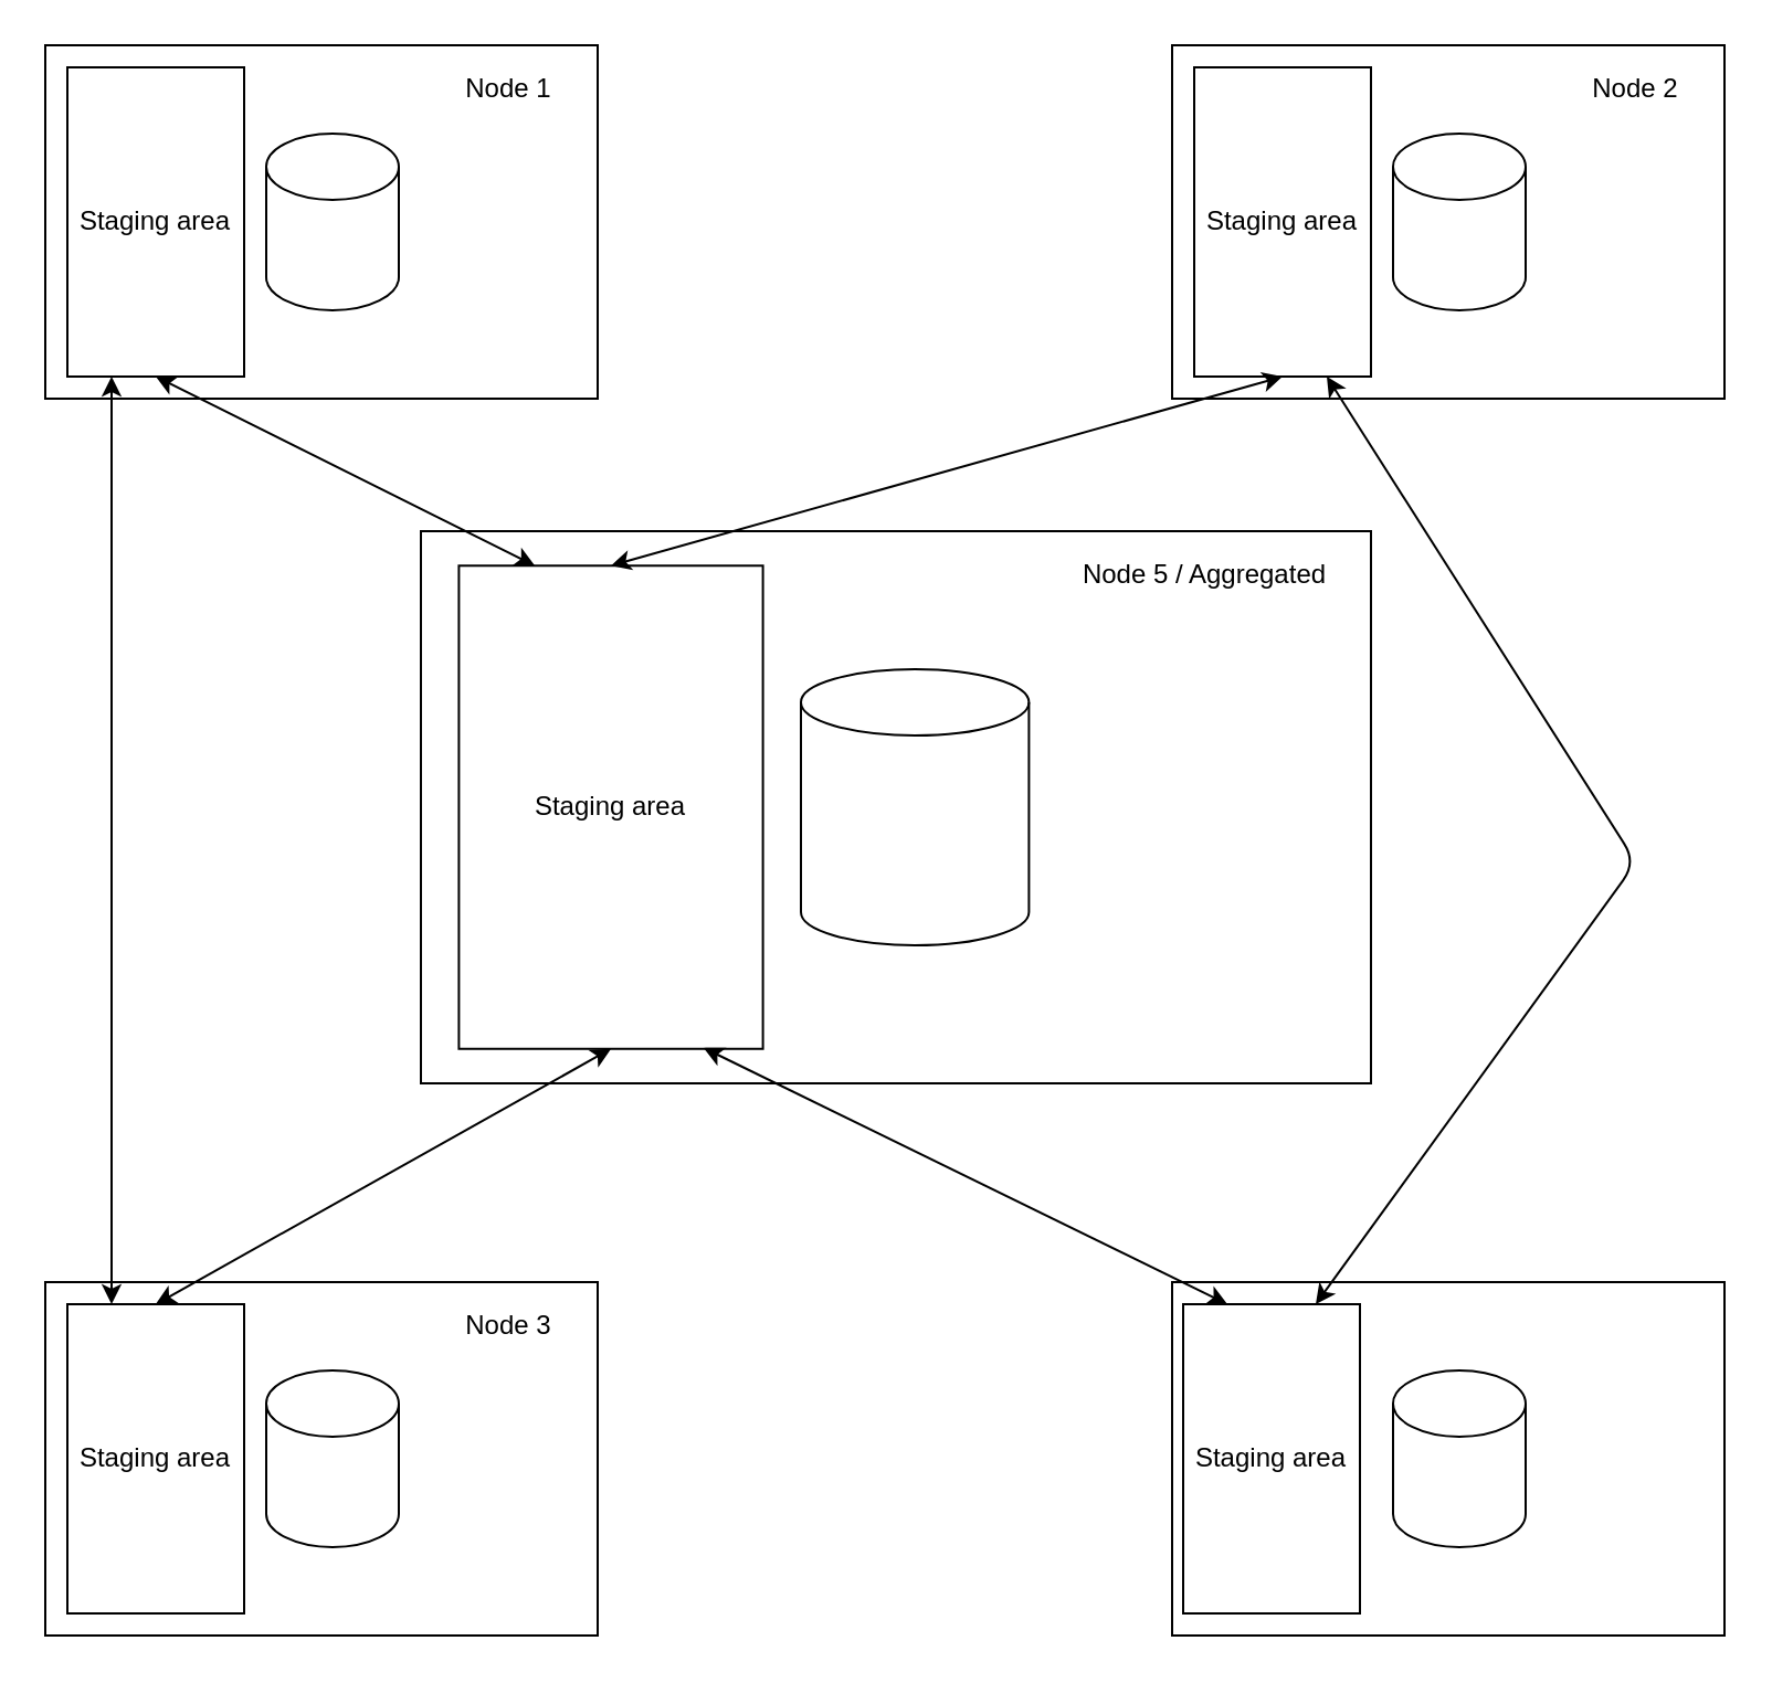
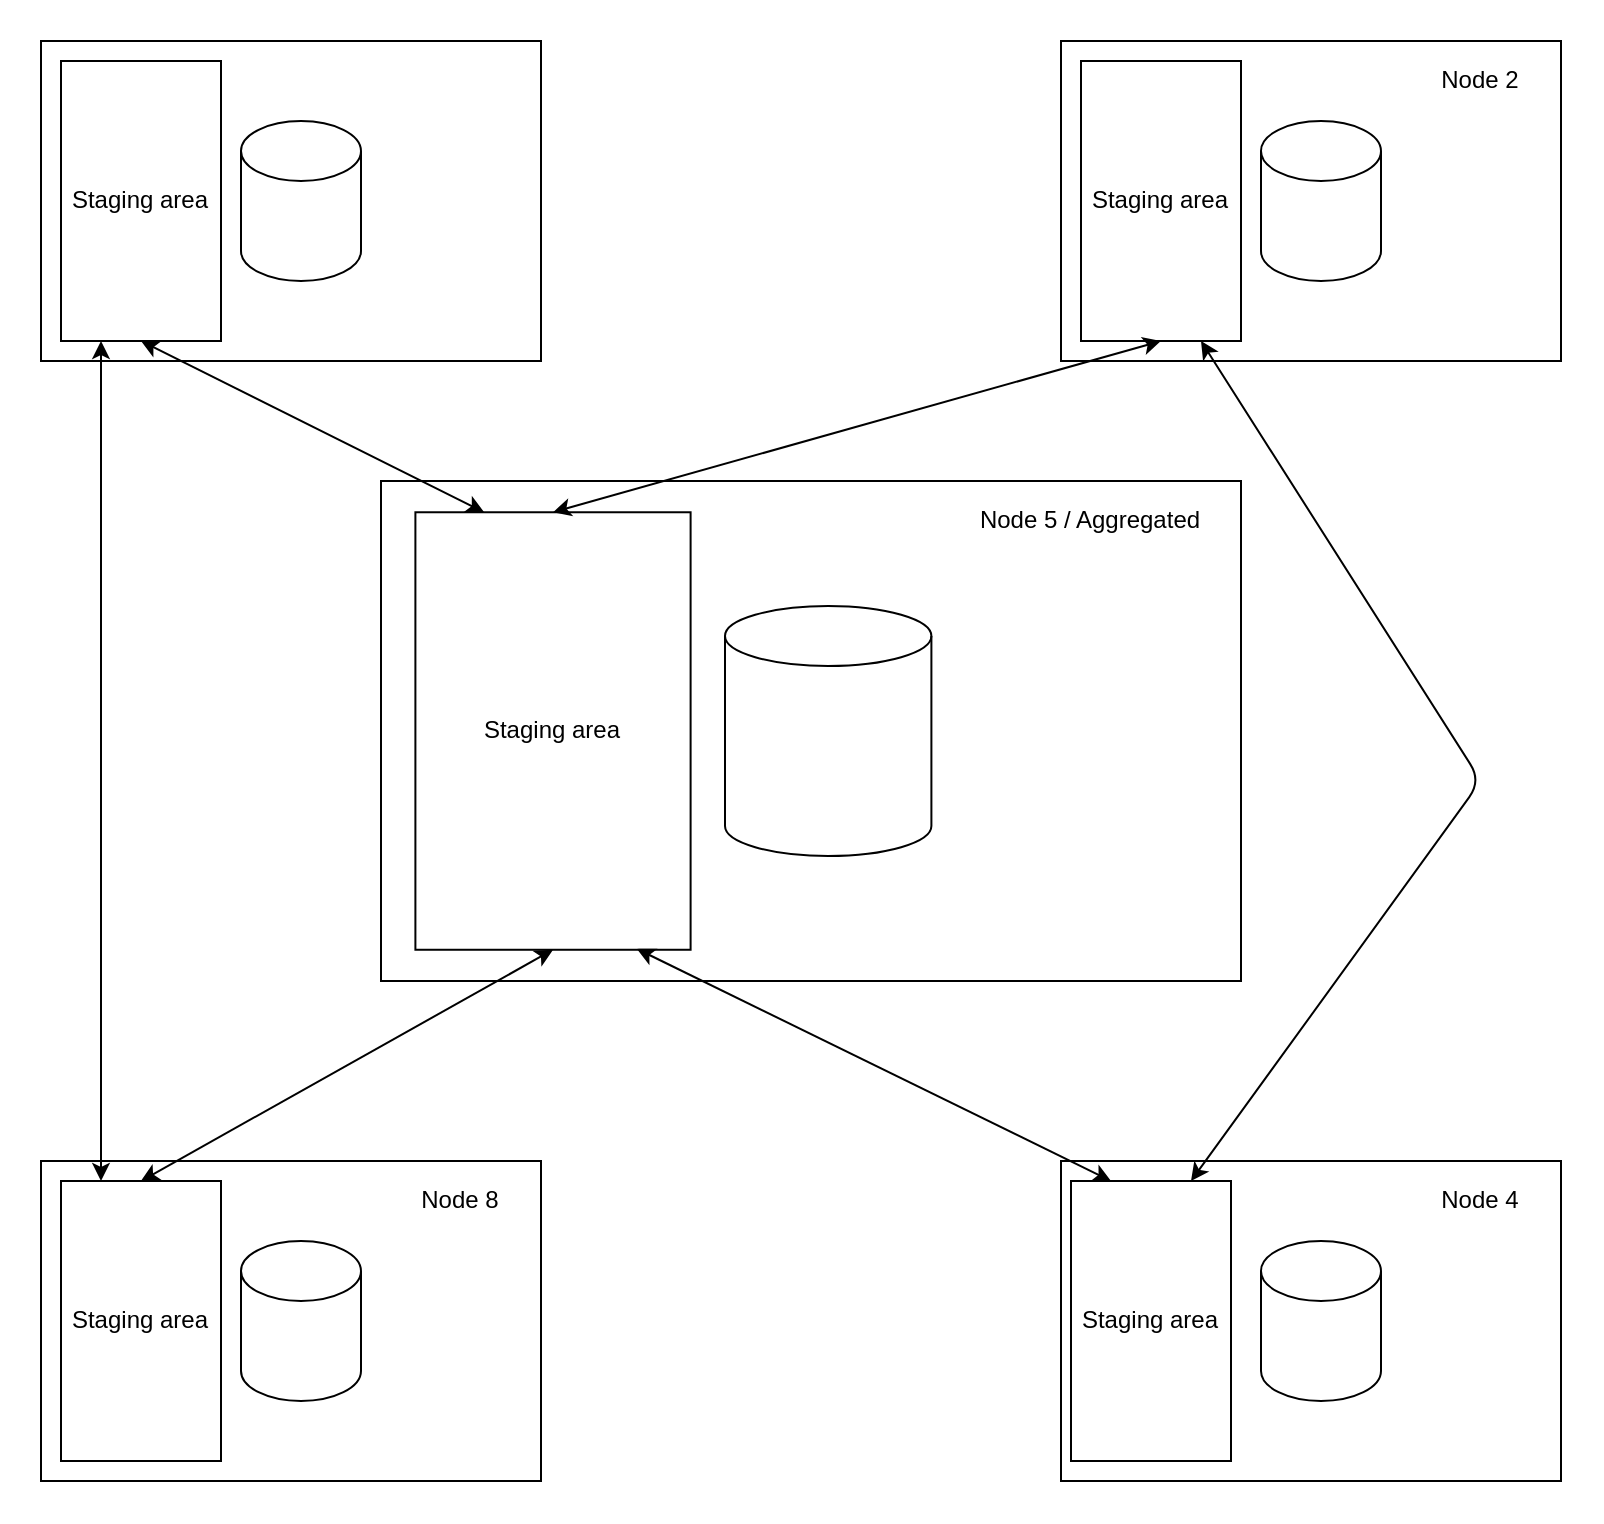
  <mxCell id="0" />
  <mxCell id="1" parent="0" />
  <mxCell id="2" value="" style="group" parent="1" vertex="1" connectable="0"><mxGeometry x="20" y="20" width="250" height="160" as="geometry" /></mxCell>
  <mxCell id="3" value="" style="rounded=0;whiteSpace=wrap;html=1;" parent="2" vertex="1"><mxGeometry width="250" height="160" as="geometry" /></mxCell>
  <mxCell id="4" value="" style="shape=cylinder3;whiteSpace=wrap;html=1;boundedLbl=1;backgroundOutline=1;size=15;" parent="2" vertex="1"><mxGeometry x="100" y="40" width="60" height="80" as="geometry" /></mxCell>
  <mxCell id="5" value="Staging area" style="rounded=0;whiteSpace=wrap;html=1;" parent="2" vertex="1"><mxGeometry x="10" y="10" width="80" height="140" as="geometry" /></mxCell>
  <mxCell id="6" value="" style="group" parent="1" vertex="1" connectable="0"><mxGeometry x="20" y="580" width="250" height="160" as="geometry" /></mxCell>
  <mxCell id="7" value="" style="rounded=0;whiteSpace=wrap;html=1;" parent="6" vertex="1"><mxGeometry width="250" height="160" as="geometry" /></mxCell>
  <mxCell id="8" value="" style="shape=cylinder3;whiteSpace=wrap;html=1;boundedLbl=1;backgroundOutline=1;size=15;" parent="6" vertex="1"><mxGeometry x="100" y="40" width="60" height="80" as="geometry" /></mxCell>
  <mxCell id="9" value="Staging area" style="rounded=0;whiteSpace=wrap;html=1;" parent="6" vertex="1"><mxGeometry x="10" y="10" width="80" height="140" as="geometry" /></mxCell>
- <mxCell id="10" value="Node 3" style="text;html=1;strokeColor=none;fillColor=none;align=center;verticalAlign=middle;whiteSpace=wrap;rounded=0;" parent="6" vertex="1"><mxGeometry x="180" y="10" width="60" height="20" as="geometry" /></mxCell>
+ <mxCell id="10" value="Node 8" style="text;html=1;strokeColor=none;fillColor=none;align=center;verticalAlign=middle;whiteSpace=wrap;rounded=0;" parent="6" vertex="1"><mxGeometry x="180" y="10" width="60" height="20" as="geometry" /></mxCell>
  <mxCell id="11" value="" style="group" parent="1" vertex="1" connectable="0"><mxGeometry x="530" y="20" width="250" height="160" as="geometry" /></mxCell>
  <mxCell id="12" value="" style="rounded=0;whiteSpace=wrap;html=1;" parent="11" vertex="1"><mxGeometry width="250" height="160" as="geometry" /></mxCell>
  <mxCell id="13" value="" style="shape=cylinder3;whiteSpace=wrap;html=1;boundedLbl=1;backgroundOutline=1;size=15;" parent="11" vertex="1"><mxGeometry x="100" y="40" width="60" height="80" as="geometry" /></mxCell>
  <mxCell id="14" value="Staging area" style="rounded=0;whiteSpace=wrap;html=1;" parent="11" vertex="1"><mxGeometry x="10" y="10" width="80" height="140" as="geometry" /></mxCell>
  <mxCell id="15" value="Node 2" style="text;html=1;strokeColor=none;fillColor=none;align=center;verticalAlign=middle;whiteSpace=wrap;rounded=0;" parent="11" vertex="1"><mxGeometry x="180" y="10" width="60" height="20" as="geometry" /></mxCell>
  <mxCell id="16" value="" style="group" parent="1" vertex="1" connectable="0"><mxGeometry x="530" y="580" width="250" height="160" as="geometry" /></mxCell>
  <mxCell id="17" value="" style="rounded=0;whiteSpace=wrap;html=1;" parent="16" vertex="1"><mxGeometry width="250" height="160" as="geometry" /></mxCell>
  <mxCell id="18" value="" style="shape=cylinder3;whiteSpace=wrap;html=1;boundedLbl=1;backgroundOutline=1;size=15;" parent="16" vertex="1"><mxGeometry x="100" y="40" width="60" height="80" as="geometry" /></mxCell>
  <mxCell id="19" value="Staging area" style="rounded=0;whiteSpace=wrap;html=1;" parent="16" vertex="1"><mxGeometry x="5" y="10" width="80" height="140" as="geometry" /></mxCell>
+ <mxCell id="20" value="Node 4" style="text;html=1;strokeColor=none;fillColor=none;align=center;verticalAlign=middle;whiteSpace=wrap;rounded=0;" parent="16" vertex="1"><mxGeometry x="180" y="10" width="60" height="20" as="geometry" /></mxCell>
  <mxCell id="21" value="" style="group" parent="1" vertex="1" connectable="0"><mxGeometry x="190" y="240" width="430" height="250" as="geometry" /></mxCell>
  <mxCell id="22" value="" style="rounded=0;whiteSpace=wrap;html=1;" parent="21" vertex="1"><mxGeometry width="430" height="250" as="geometry" /></mxCell>
  <mxCell id="23" value="" style="shape=cylinder3;whiteSpace=wrap;html=1;boundedLbl=1;backgroundOutline=1;size=15;" parent="21" vertex="1"><mxGeometry x="172" y="62.5" width="103.2" height="125" as="geometry" /></mxCell>
  <mxCell id="24" value="Staging area" style="rounded=0;whiteSpace=wrap;html=1;" parent="21" vertex="1"><mxGeometry x="17.2" y="15.625" width="137.6" height="218.75" as="geometry" /></mxCell>
  <mxCell id="25" value="Node 5 / Aggregated" style="text;html=1;strokeColor=none;fillColor=none;align=center;verticalAlign=middle;whiteSpace=wrap;rounded=0;" parent="21" vertex="1"><mxGeometry x="290" y="10" width="130" height="20" as="geometry" /></mxCell>
- <mxCell id="26" value="Node 1" style="text;html=1;strokeColor=none;fillColor=none;align=center;verticalAlign=middle;whiteSpace=wrap;rounded=0;" parent="1" vertex="1"><mxGeometry x="200" y="30" width="60" height="20" as="geometry" /></mxCell>
  <mxCell id="27" value="" style="endArrow=classic;startArrow=classic;html=1;entryX=0.5;entryY=1;entryDx=0;entryDy=0;exitX=0.5;exitY=0;exitDx=0;exitDy=0;" edge="1" parent="1" source="24" target="14"><mxGeometry width="50" height="50" relative="1" as="geometry"><mxPoint x="380" y="430" as="sourcePoint" /><mxPoint x="430" y="380" as="targetPoint" /></mxGeometry></mxCell>
  <mxCell id="28" value="" style="endArrow=classic;startArrow=classic;html=1;entryX=0.25;entryY=0;entryDx=0;entryDy=0;exitX=0.805;exitY=0.998;exitDx=0;exitDy=0;exitPerimeter=0;" edge="1" parent="1" source="24" target="19"><mxGeometry width="50" height="50" relative="1" as="geometry"><mxPoint x="390" y="440" as="sourcePoint" /><mxPoint x="440" y="390" as="targetPoint" /></mxGeometry></mxCell>
  <mxCell id="29" value="" style="endArrow=classic;startArrow=classic;html=1;entryX=0.5;entryY=1;entryDx=0;entryDy=0;exitX=0.25;exitY=0;exitDx=0;exitDy=0;" edge="1" parent="1" source="24" target="5"><mxGeometry width="50" height="50" relative="1" as="geometry"><mxPoint x="400" y="450" as="sourcePoint" /><mxPoint x="450" y="400" as="targetPoint" /></mxGeometry></mxCell>
  <mxCell id="30" value="" style="endArrow=classic;startArrow=classic;html=1;exitX=0.5;exitY=0;exitDx=0;exitDy=0;entryX=0.5;entryY=1;entryDx=0;entryDy=0;" edge="1" parent="1" source="9" target="24"><mxGeometry width="50" height="50" relative="1" as="geometry"><mxPoint x="410" y="460" as="sourcePoint" /><mxPoint x="460" y="410" as="targetPoint" /></mxGeometry></mxCell>
  <mxCell id="31" value="" style="endArrow=classic;startArrow=classic;html=1;exitX=0.25;exitY=0;exitDx=0;exitDy=0;entryX=0.25;entryY=1;entryDx=0;entryDy=0;" edge="1" parent="1" source="9" target="5"><mxGeometry width="50" height="50" relative="1" as="geometry"><mxPoint x="420" y="470" as="sourcePoint" /><mxPoint x="470" y="420" as="targetPoint" /></mxGeometry></mxCell>
  <mxCell id="32" value="" style="endArrow=classic;startArrow=classic;html=1;entryX=0.75;entryY=0;entryDx=0;entryDy=0;exitX=0.75;exitY=1;exitDx=0;exitDy=0;" edge="1" parent="1" source="14" target="19"><mxGeometry width="50" height="50" relative="1" as="geometry"><mxPoint x="430" y="480" as="sourcePoint" /><mxPoint x="480" y="430" as="targetPoint" /><Array as="points"><mxPoint x="740" y="390" /></Array></mxGeometry></mxCell>
